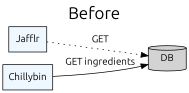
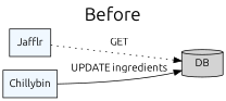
  digraph {
    fontname=Ubuntu
    fontsize=24
    label=Before
    labelloc=t
    rankdir=LR
    node [fillcolor=aliceblue fontname=Ubuntu shape=box style=filled]
    edge [fontname=Ubuntu]
    n1 [label=Jafflr]
    n2 [illcolor="#fee8e7" label=DB shape=cylinder fillcolor=""]
    n3 [label=Chillybin]
    n1 -> n2 [label=GET style=dotted]
-   n3 -> n2 [label="GET ingredients"]
+   n3 -> n2 [label="UPDATE ingredients"]
  }
